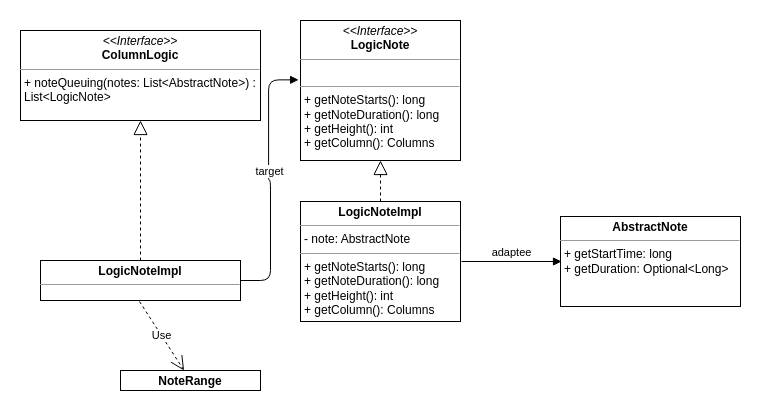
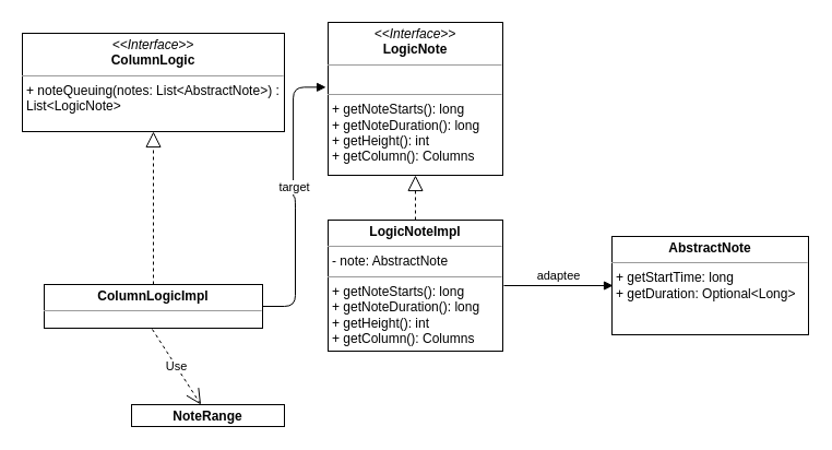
  <mxCell id="0" />
  <mxCell id="1" parent="0" />
  <mxCell id="2" value="&lt;p style=&quot;margin: 0px ; margin-top: 4px ; text-align: center&quot;&gt;&lt;b&gt;AbstractNote&lt;/b&gt;&lt;/p&gt;&lt;hr size=&quot;1&quot;&gt;&lt;p style=&quot;margin: 0px ; margin-left: 4px&quot;&gt;+ getStartTime: long&lt;/p&gt;&lt;p style=&quot;margin: 0px ; margin-left: 4px&quot;&gt;+ getDuration: Optional&amp;lt;Long&amp;gt;&lt;/p&gt;" style="verticalAlign=top;align=left;overflow=fill;fontSize=12;fontFamily=Helvetica;html=1;" vertex="1" parent="1"><mxGeometry x="560" y="216" width="180" height="90" as="geometry" /></mxCell>
  <mxCell id="3" value="&lt;p style=&quot;margin: 0px ; margin-top: 4px ; text-align: center&quot;&gt;&lt;i&gt;&amp;lt;&amp;lt;Interface&amp;gt;&amp;gt;&lt;/i&gt;&lt;br&gt;&lt;b&gt;LogicNote&lt;/b&gt;&lt;/p&gt;&lt;hr size=&quot;1&quot;&gt;&lt;p style=&quot;margin: 0px ; margin-left: 4px&quot;&gt;&lt;br&gt;&lt;/p&gt;&lt;hr size=&quot;1&quot;&gt;&lt;p style=&quot;margin: 0px ; margin-left: 4px&quot;&gt;+ getNoteStarts(): long&lt;br&gt;+ getNoteDuration(): long&lt;br&gt;+ getHeight(): int&lt;br&gt;+ getColumn(): Columns&lt;/p&gt;" style="verticalAlign=top;align=left;overflow=fill;fontSize=12;fontFamily=Helvetica;html=1;" vertex="1" parent="1"><mxGeometry x="300" y="20" width="160" height="140" as="geometry" /></mxCell>
  <mxCell id="4" value="&lt;p style=&quot;margin: 0px ; margin-top: 4px ; text-align: center&quot;&gt;&lt;b&gt;LogicNoteImpl&lt;/b&gt;&lt;/p&gt;&lt;hr size=&quot;1&quot;&gt;&lt;p style=&quot;margin: 0px ; margin-left: 4px&quot;&gt;- note: AbstractNote&lt;/p&gt;&lt;hr size=&quot;1&quot;&gt;&lt;p style=&quot;margin: 0px ; margin-left: 4px&quot;&gt;+ getNoteStarts(): long&lt;br&gt;+ getNoteDuration(): long&lt;br&gt;+ getHeight(): int&lt;br&gt;+ getColumn(): Columns&lt;br&gt;&lt;/p&gt;" style="verticalAlign=top;align=left;overflow=fill;fontSize=12;fontFamily=Helvetica;html=1;" vertex="1" parent="1"><mxGeometry x="300" y="201" width="160" height="120" as="geometry" /></mxCell>
  <mxCell id="5" value="" style="endArrow=block;dashed=1;endFill=0;endSize=12;html=1;" edge="1" parent="1" source="4" target="3"><mxGeometry width="160" relative="1" as="geometry"><mxPoint x="350" y="250" as="sourcePoint" /><mxPoint x="510" y="250" as="targetPoint" /></mxGeometry></mxCell>
  <mxCell id="6" value="adaptee" style="html=1;verticalAlign=bottom;endArrow=block;entryX=0;entryY=0.5;entryDx=0;entryDy=0;" edge="1" parent="1"><mxGeometry width="80" relative="1" as="geometry"><mxPoint x="461" y="261" as="sourcePoint" /><mxPoint x="561" y="261" as="targetPoint" /></mxGeometry></mxCell>
- <mxCell id="7" value="&lt;p style=&quot;margin: 0px ; margin-top: 4px ; text-align: center&quot;&gt;&lt;b&gt;LogicNoteImpl&lt;/b&gt;&lt;/p&gt;&lt;hr size=&quot;1&quot;&gt;&lt;p style=&quot;margin: 0px ; margin-left: 4px&quot;&gt;&lt;br&gt;&lt;/p&gt;" style="verticalAlign=top;align=left;overflow=fill;fontSize=12;fontFamily=Helvetica;html=1;" vertex="1" parent="1"><mxGeometry x="40" y="260" width="200" height="40" as="geometry" /></mxCell>
+ <mxCell id="7" value="&lt;p style=&quot;margin: 0px ; margin-top: 4px ; text-align: center&quot;&gt;&lt;b&gt;ColumnLogicImpl&lt;/b&gt;&lt;/p&gt;&lt;hr size=&quot;1&quot;&gt;&lt;p style=&quot;margin: 0px ; margin-left: 4px&quot;&gt;&lt;br&gt;&lt;/p&gt;" style="verticalAlign=top;align=left;overflow=fill;fontSize=12;fontFamily=Helvetica;html=1;" vertex="1" parent="1"><mxGeometry x="40" y="260" width="200" height="40" as="geometry" /></mxCell>
  <mxCell id="8" value="target" style="html=1;verticalAlign=bottom;endArrow=block;entryX=-0.012;entryY=0.424;entryDx=0;entryDy=0;entryPerimeter=0;edgeStyle=entityRelationEdgeStyle;" edge="1" parent="1" source="7" target="3"><mxGeometry width="80" relative="1" as="geometry"><mxPoint x="390" y="250" as="sourcePoint" /><mxPoint x="300" y="87" as="targetPoint" /></mxGeometry></mxCell>
  <mxCell id="9" value="&lt;p style=&quot;margin: 0px ; margin-top: 4px ; text-align: center&quot;&gt;&lt;i&gt;&amp;lt;&amp;lt;Interface&amp;gt;&amp;gt;&lt;/i&gt;&lt;br&gt;&lt;b&gt;ColumnLogic&lt;/b&gt;&lt;/p&gt;&lt;hr size=&quot;1&quot;&gt;&lt;p style=&quot;margin: 0px ; margin-left: 4px&quot;&gt;&lt;/p&gt;&lt;p style=&quot;margin: 0px ; margin-left: 4px&quot;&gt;+ noteQueuing(notes: List&amp;lt;AbstractNote&amp;gt;) :&amp;nbsp;&lt;/p&gt;&lt;p style=&quot;margin: 0px ; margin-left: 4px&quot;&gt;List&amp;lt;LogicNote&amp;gt;&lt;br&gt;&lt;/p&gt;" style="verticalAlign=top;align=left;overflow=fill;fontSize=12;fontFamily=Helvetica;html=1;" vertex="1" parent="1"><mxGeometry y="30" width="240" height="90" as="geometry" x="20" /></mxCell>
  <mxCell id="10" value="" style="endArrow=block;dashed=1;endFill=0;endSize=12;html=1;" edge="1" parent="1" source="7" target="9"><mxGeometry width="160" relative="1" as="geometry"><mxPoint x="350" y="250" as="sourcePoint" /><mxPoint x="510" y="250" as="targetPoint" /></mxGeometry></mxCell>
  <mxCell id="11" value="&lt;p style=&quot;margin: 0px ; margin-top: 4px ; text-align: center&quot;&gt;&lt;b&gt;NoteRange&lt;/b&gt;&lt;/p&gt;&lt;div style=&quot;height: 2px&quot;&gt;&lt;br&gt;&lt;/div&gt;" style="verticalAlign=top;align=left;overflow=fill;fontSize=12;fontFamily=Helvetica;html=1;" vertex="1" parent="1"><mxGeometry x="120" y="370" width="140" height="20" as="geometry" /></mxCell>
  <mxCell id="12" value="Use" style="endArrow=open;endSize=12;dashed=1;html=1;" edge="1" parent="1" target="11"><mxGeometry width="160" relative="1" as="geometry"><mxPoint x="139" y="301" as="sourcePoint" /><mxPoint x="510" y="250" as="targetPoint" /></mxGeometry></mxCell>
